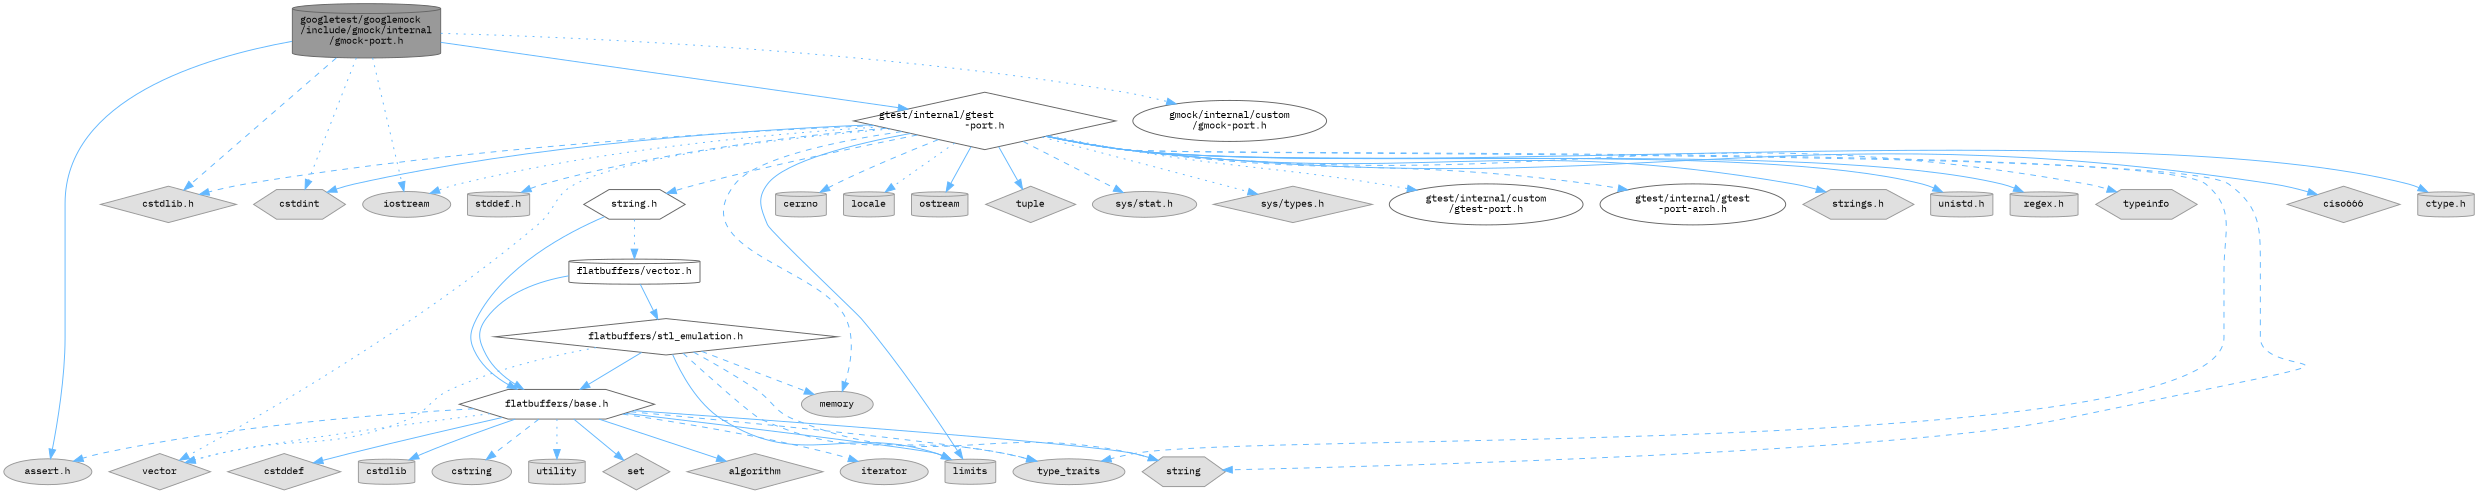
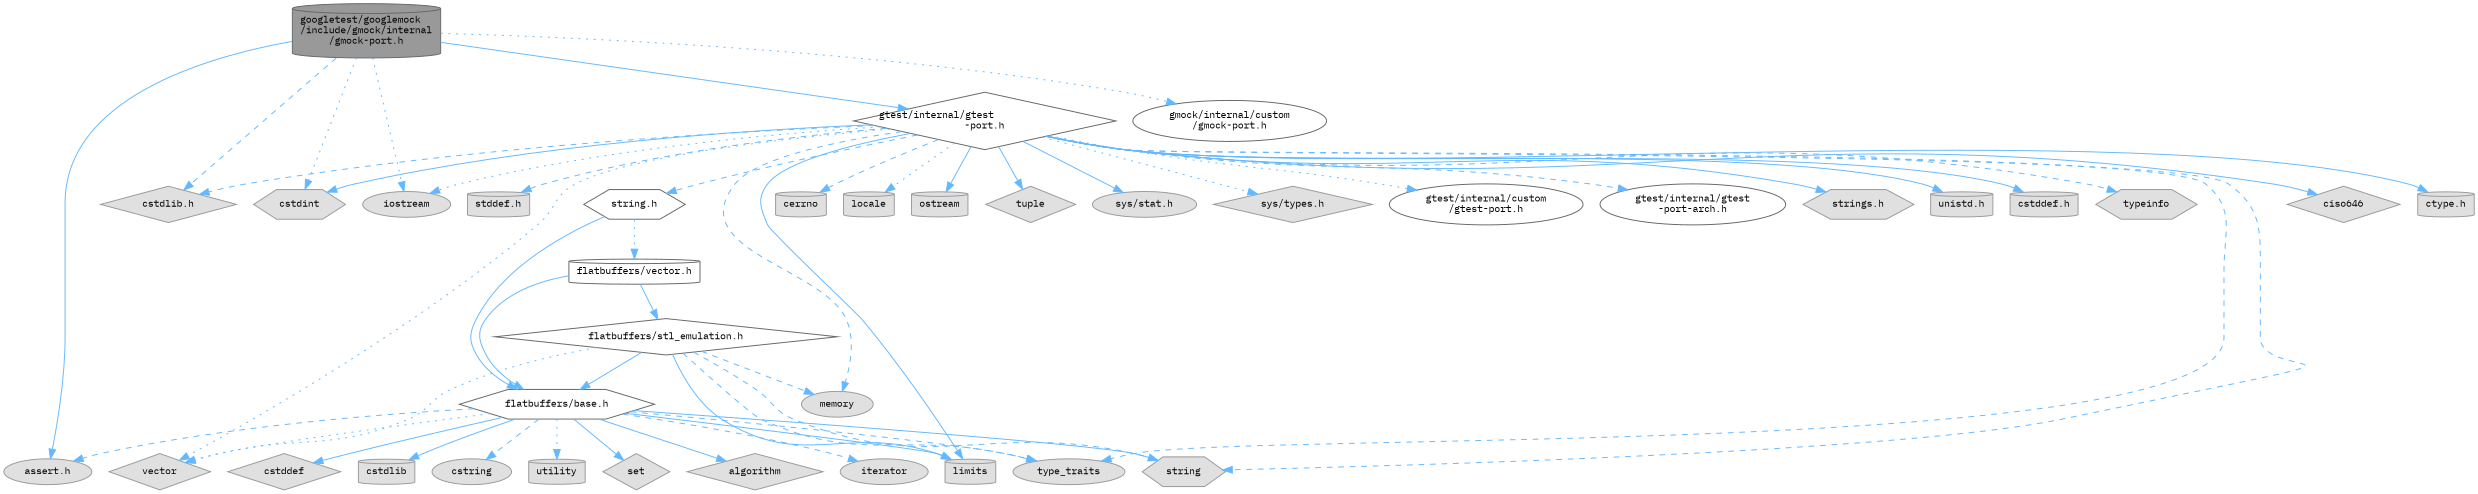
  digraph {
    fontname="IBM Plex Mono"
    node [color=grey60 fillcolor="#E0E0E0" fontname="IBM Plex Mono" fontsize=10 shape=cylinder style=filled]
    edge [color=steelblue1 fontname="IBM Plex Mono" fontsize=10 labelfontname=Helvetica labelfontsize=10 style=solid]
    n1 [color=gray40 fillcolor=grey60 fontcolor=black height=0.2 label="googletest/googlemock\l/include/gmock/internal\l/gmock-port.h" width=0.4]
    n2 [height=0.2 label="assert.h" shape=ellipse width=0.4]
    n3 [height=0.2 label="cstdlib.h" shape=diamond width=0.4]
    n4 [height=0.2 label=cstdint shape=hexagon width=0.4]
    n5 [height=0.2 label=iostream shape=ellipse width=0.4]
    n6 [color=grey40 fillcolor=white height=0.2 label="gmock/internal/custom\l/gmock-port.h" shape=ellipse width=0.4]
    n7 [color=grey40 fillcolor=white height=0.2 label="gtest/internal/gtest\l-port.h" shape=diamond width=0.4]
-   n8 [height=0.2 label=ciso666 shape=diamond width=0.4]
+   n8 [height=0.2 label=ciso646 shape=diamond width=0.4]
    n9 [height=0.2 label="ctype.h" width=0.4]
    n10 [height=0.2 label="stddef.h" width=0.4]
    n11 [color=grey40 fillcolor=white height=0.2 label="string.h" shape=hexagon width=0.4]
    n12 [height=0.2 label=string shape=hexagon width=0.4]
    n13 [height=0.2 label=type_traits shape=ellipse width=0.4]
    n14 [height=0.2 label=vector shape=diamond width=0.4]
    n15 [height=0.2 label=limits width=0.4]
    n16 [height=0.2 label=memory shape=ellipse width=0.4]
    n17 [height=0.2 label=cerrno width=0.4]
    n18 [height=0.2 label=locale width=0.4]
    n19 [height=0.2 label=ostream width=0.4]
    n20 [height=0.2 label=tuple shape=diamond width=0.4]
    n21 [height=0.2 label="sys/stat.h" shape=ellipse width=0.4]
    n22 [height=0.2 label="sys/types.h" shape=diamond width=0.4]
    n23 [color=grey40 fillcolor=white height=0.2 label="gtest/internal/custom\l/gtest-port.h" shape=ellipse width=0.4]
    n24 [color=grey40 fillcolor=white height=0.2 label="gtest/internal/gtest\l-port-arch.h" shape=ellipse width=0.4]
    n25 [height=0.2 label="strings.h" shape=hexagon width=0.4]
    n26 [height=0.2 label="unistd.h" width=0.4]
-   n27 [height=0.2 label="regex.h" width=0.4]
+   n27 [height=0.2 label="cstddef.h" width=0.4]
    n28 [height=0.2 label=typeinfo shape=hexagon width=0.4]
    n29 [color=grey40 fillcolor=white height=0.2 label="flatbuffers/base.h" shape=hexagon width=0.4]
    n30 [color=grey40 fillcolor=white height=0.2 label="flatbuffers/vector.h" width=0.4]
    n31 [height=0.2 label=cstddef shape=diamond width=0.4]
    n32 [height=0.2 label=cstdlib width=0.4]
    n33 [height=0.2 label=cstring shape=ellipse width=0.4]
    n34 [height=0.2 label=utility width=0.4]
    n35 [height=0.2 label=set shape=diamond width=0.4]
    n36 [height=0.2 label=algorithm shape=diamond width=0.4]
    n37 [height=0.2 label=iterator shape=ellipse width=0.4]
    n38 [color=grey40 fillcolor=white height=0.2 label="flatbuffers/stl_emulation.h" shape=diamond width=0.4]
    n1 -> n2
    n1 -> n3 [style=dashed]
    n1 -> n4 [style=dotted]
    n1 -> n5 [style=dotted]
    n1 -> n6 [style=dotted]
    n1 -> n7
    n7 -> n3 [style=dashed]
    n7 -> n4
    n7 -> n5 [style=dotted]
    n7 -> n8
    n7 -> n9
    n7 -> n10 [style=dashed]
    n7 -> n11 [style=dashed]
    n7 -> n12 [style=dashed]
    n7 -> n13 [style=dashed]
    n7 -> n14 [style=dotted]
    n7 -> n15
    n7 -> n16 [style=dashed]
    n7 -> n17 [style=dashed]
    n7 -> n18 [style=dotted]
    n7 -> n19
    n7 -> n20
-   n7 -> n21 [style=dashed]
+   n7 -> n21
    n7 -> n22 [style=dotted]
    n7 -> n23 [style=dotted]
    n7 -> n24 [style=dashed]
    n7 -> n25
    n7 -> n26
    n7 -> n27
    n7 -> n28 [style=dashed]
    n11 -> n29
    n11 -> n30 [style=dotted]
    n29 -> n2 [style=dashed]
    n29 -> n12
    n29 -> n13 [style=dashed]
    n29 -> n14 [style=dotted]
    n29 -> n15
    n29 -> n31
    n29 -> n32
    n29 -> n33 [style=dashed]
    n29 -> n34 [style=dotted]
    n29 -> n35
    n29 -> n36
    n29 -> n37 [style=dashed]
    n30 -> n29
    n30 -> n38
    n38 -> n12 [style=dashed]
    n38 -> n13 [style=dashed]
    n38 -> n14 [style=dotted]
    n38 -> n15
    n38 -> n16 [style=dashed]
    n38 -> n29
  }
